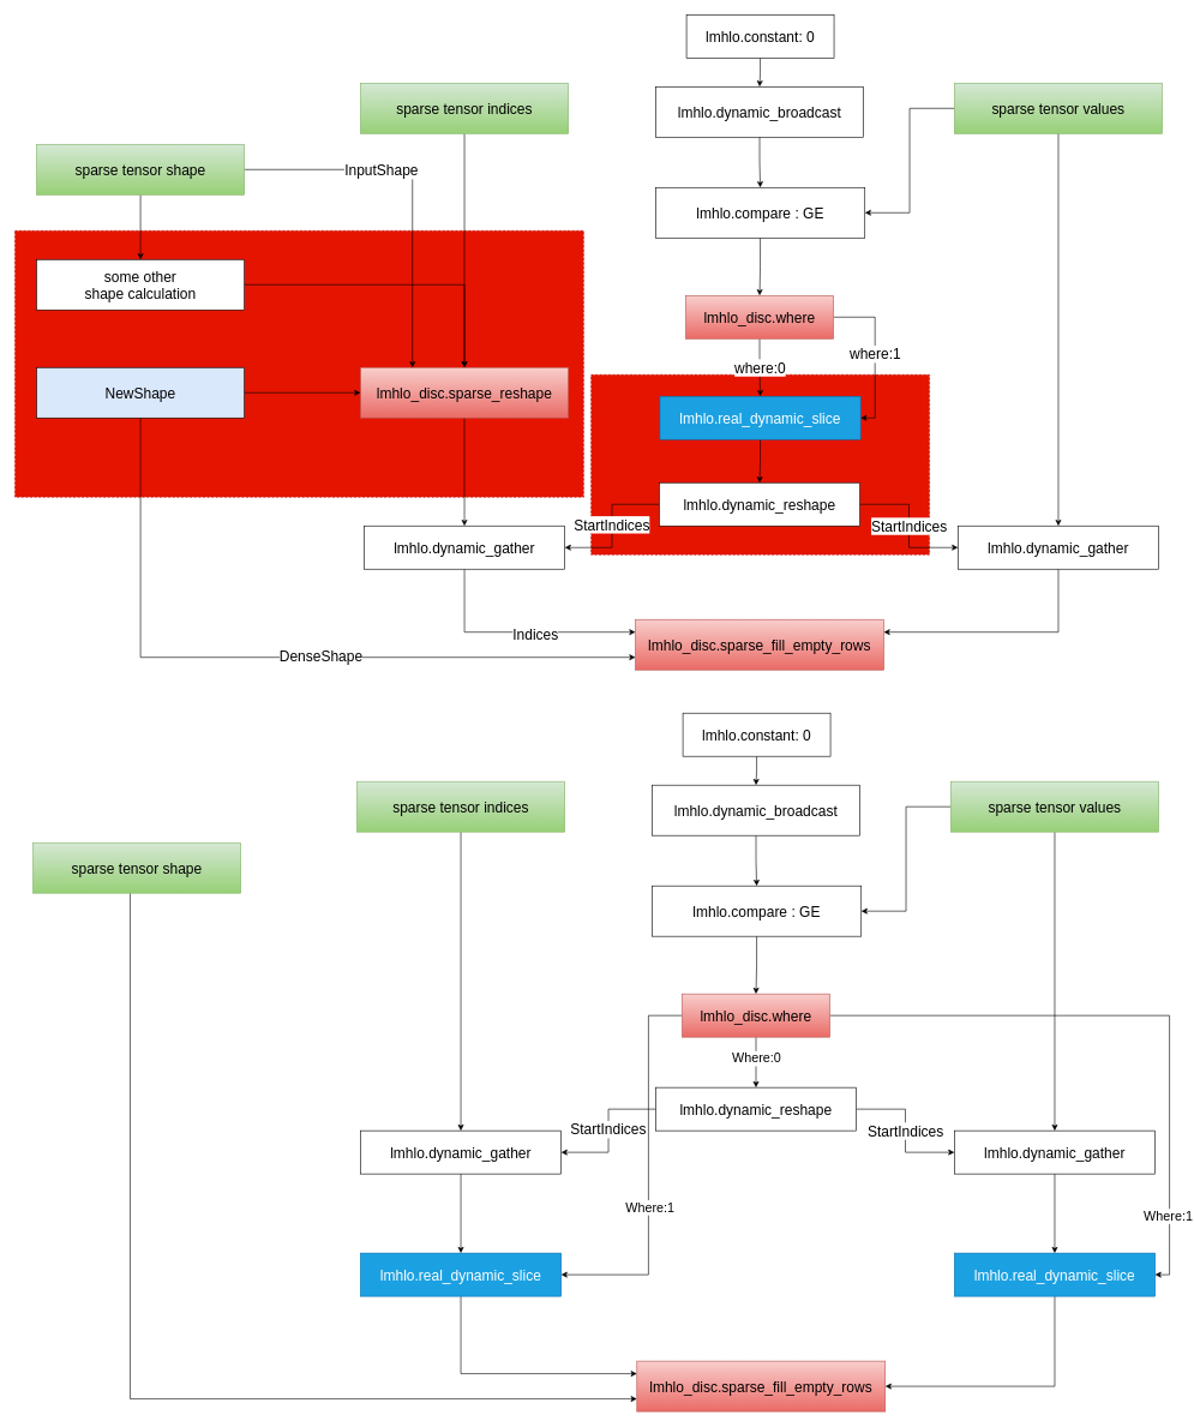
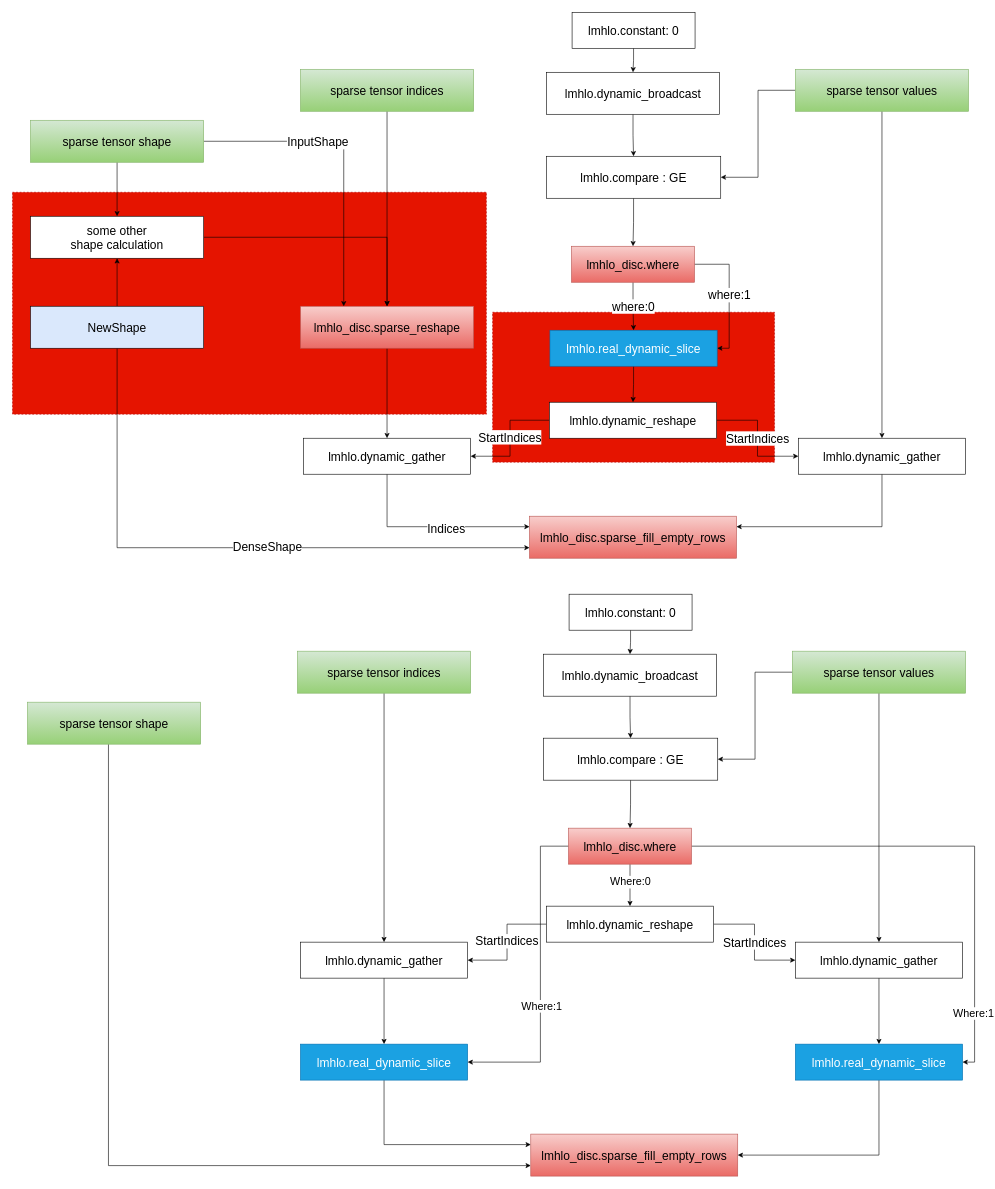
  <mxCell id="0" />
  <mxCell id="1" parent="0" />
  <mxCell id="2" value="" style="rounded=0;whiteSpace=wrap;html=1;dashed=1;fillColor=#e51400;fontColor=#ffffff;strokeColor=#B20000;" vertex="1" parent="1"><mxGeometry x="820.32" y="520" width="470" height="250" as="geometry" /></mxCell>
  <mxCell id="3" value="" style="rounded=0;whiteSpace=wrap;html=1;dashed=1;fillColor=#e51400;fontColor=#ffffff;strokeColor=#B20000;" vertex="1" parent="1"><mxGeometry x="20" y="320" width="790" height="370" as="geometry" /></mxCell>
  <mxCell id="4" style="edgeStyle=orthogonalEdgeStyle;rounded=0;orthogonalLoop=1;jettySize=auto;html=1;fontSize=20;" parent="1" source="7" target="13" edge="1"><mxGeometry relative="1" as="geometry" /></mxCell>
  <mxCell id="5" value="where:0" style="edgeLabel;html=1;align=center;verticalAlign=middle;resizable=0;points=[];fontSize=20;" parent="4" vertex="1" connectable="0"><mxGeometry x="-0.036" relative="1" as="geometry"><mxPoint as="offset" /></mxGeometry></mxCell>
  <mxCell id="6" value="where:1" style="edgeStyle=orthogonalEdgeStyle;rounded=0;orthogonalLoop=1;jettySize=auto;html=1;exitX=1;exitY=0.5;exitDx=0;exitDy=0;entryX=1;entryY=0.5;entryDx=0;entryDy=0;fontSize=20;" parent="1" source="7" target="13" edge="1"><mxGeometry relative="1" as="geometry" /></mxCell>
  <mxCell id="7" value="lmhlo_disc.where" style="rounded=0;whiteSpace=wrap;html=1;fontSize=20;fillColor=#f8cecc;strokeColor=#b85450;gradientColor=#ea6b66;" parent="1" vertex="1"><mxGeometry x="951.88" y="410" width="205" height="60" as="geometry" /></mxCell>
  <mxCell id="8" style="edgeStyle=orthogonalEdgeStyle;rounded=0;orthogonalLoop=1;jettySize=auto;html=1;exitX=0.5;exitY=1;exitDx=0;exitDy=0;fontSize=20;" parent="1" source="9" target="7" edge="1"><mxGeometry relative="1" as="geometry" /></mxCell>
  <mxCell id="9" value="lmhlo.compare : GE" style="rounded=0;whiteSpace=wrap;html=1;fontSize=20;" parent="1" vertex="1"><mxGeometry x="910" y="260" width="290.62" height="70" as="geometry" /></mxCell>
  <mxCell id="10" style="edgeStyle=orthogonalEdgeStyle;rounded=0;orthogonalLoop=1;jettySize=auto;html=1;entryX=0.5;entryY=0;entryDx=0;entryDy=0;fontSize=20;" parent="1" source="11" target="9" edge="1"><mxGeometry relative="1" as="geometry" /></mxCell>
  <mxCell id="11" value="lmhlo.dynamic_broadcast" style="rounded=0;whiteSpace=wrap;html=1;fontSize=20;" parent="1" vertex="1"><mxGeometry x="910" y="120" width="288.75" height="70" as="geometry" /></mxCell>
  <mxCell id="12" style="edgeStyle=orthogonalEdgeStyle;rounded=0;orthogonalLoop=1;jettySize=auto;html=1;exitX=0.5;exitY=1;exitDx=0;exitDy=0;entryX=0.5;entryY=0;entryDx=0;entryDy=0;fontSize=20;" parent="1" source="13" target="19" edge="1"><mxGeometry relative="1" as="geometry" /></mxCell>
  <mxCell id="13" value="lmhlo.real_dynamic_slice" style="rounded=0;whiteSpace=wrap;html=1;fontSize=20;fillColor=#1ba1e2;fontColor=#ffffff;strokeColor=#006EAF;" parent="1" vertex="1"><mxGeometry x="915.94" y="550" width="278.75" height="60" as="geometry" /></mxCell>
  <mxCell id="14" style="edgeStyle=orthogonalEdgeStyle;rounded=0;orthogonalLoop=1;jettySize=auto;html=1;entryX=1;entryY=0.25;entryDx=0;entryDy=0;fontSize=20;" parent="1" source="15" target="38" edge="1"><mxGeometry relative="1" as="geometry"><Array as="points"><mxPoint x="1469" y="878" /></Array></mxGeometry></mxCell>
  <mxCell id="15" value="lmhlo.dynamic_gather" style="rounded=0;whiteSpace=wrap;html=1;fontSize=20;" parent="1" vertex="1"><mxGeometry x="1330" y="730" width="278.75" height="60" as="geometry" /></mxCell>
  <mxCell id="16" value="StartIndices" style="edgeStyle=orthogonalEdgeStyle;rounded=0;orthogonalLoop=1;jettySize=auto;html=1;exitX=1;exitY=0.5;exitDx=0;exitDy=0;entryX=0;entryY=0.5;entryDx=0;entryDy=0;fontSize=20;" parent="1" source="19" target="15" edge="1"><mxGeometry relative="1" as="geometry" /></mxCell>
  <mxCell id="17" style="edgeStyle=orthogonalEdgeStyle;rounded=0;orthogonalLoop=1;jettySize=auto;html=1;exitX=0;exitY=0.5;exitDx=0;exitDy=0;entryX=1;entryY=0.5;entryDx=0;entryDy=0;fontSize=20;" parent="1" source="19" target="27" edge="1"><mxGeometry relative="1" as="geometry" /></mxCell>
  <mxCell id="18" value="StartIndices" style="edgeLabel;html=1;align=center;verticalAlign=middle;resizable=0;points=[];fontSize=20;" parent="17" vertex="1" connectable="0"><mxGeometry x="-0.032" y="-1" relative="1" as="geometry"><mxPoint as="offset" /></mxGeometry></mxCell>
  <mxCell id="19" value="lmhlo.dynamic_reshape" style="rounded=0;whiteSpace=wrap;html=1;fontSize=20;" parent="1" vertex="1"><mxGeometry x="915" y="670" width="278.75" height="60" as="geometry" /></mxCell>
  <mxCell id="20" style="edgeStyle=orthogonalEdgeStyle;rounded=0;orthogonalLoop=1;jettySize=auto;html=1;exitX=0;exitY=0.5;exitDx=0;exitDy=0;entryX=1;entryY=0.5;entryDx=0;entryDy=0;fontSize=20;" parent="1" source="22" target="9" edge="1"><mxGeometry relative="1" as="geometry" /></mxCell>
  <mxCell id="21" style="edgeStyle=orthogonalEdgeStyle;rounded=0;orthogonalLoop=1;jettySize=auto;html=1;entryX=0.5;entryY=0;entryDx=0;entryDy=0;fontSize=20;" parent="1" source="22" target="15" edge="1"><mxGeometry relative="1" as="geometry" /></mxCell>
  <mxCell id="22" value="sparse tensor values" style="rounded=0;whiteSpace=wrap;html=1;fontSize=20;fillColor=#d5e8d4;strokeColor=#82b366;gradientColor=#97d077;" parent="1" vertex="1"><mxGeometry x="1325" y="115" width="288.75" height="70" as="geometry" /></mxCell>
  <mxCell id="23" style="edgeStyle=orthogonalEdgeStyle;rounded=0;orthogonalLoop=1;jettySize=auto;html=1;entryX=0.5;entryY=0;entryDx=0;entryDy=0;fontSize=20;" parent="1" source="24" target="11" edge="1"><mxGeometry relative="1" as="geometry" /></mxCell>
  <mxCell id="24" value="lmhlo.constant: 0" style="rounded=0;whiteSpace=wrap;html=1;fontSize=20;" parent="1" vertex="1"><mxGeometry x="952.82" y="20" width="205" height="60" as="geometry" /></mxCell>
  <mxCell id="25" style="edgeStyle=orthogonalEdgeStyle;rounded=0;orthogonalLoop=1;jettySize=auto;html=1;entryX=0;entryY=0.25;entryDx=0;entryDy=0;fontSize=20;" parent="1" source="27" target="38" edge="1"><mxGeometry relative="1" as="geometry"><Array as="points"><mxPoint x="644" y="878" /></Array></mxGeometry></mxCell>
  <mxCell id="26" value="Indices" style="edgeLabel;html=1;align=center;verticalAlign=middle;resizable=0;points=[];fontSize=20;" parent="25" vertex="1" connectable="0"><mxGeometry x="0.145" y="-2" relative="1" as="geometry"><mxPoint y="1" as="offset" /></mxGeometry></mxCell>
  <mxCell id="27" value="lmhlo.dynamic_gather" style="rounded=0;whiteSpace=wrap;html=1;fontSize=20;" parent="1" vertex="1"><mxGeometry x="505" y="730" width="278.75" height="60" as="geometry" /></mxCell>
  <mxCell id="28" style="edgeStyle=orthogonalEdgeStyle;rounded=0;orthogonalLoop=1;jettySize=auto;html=1;fontSize=20;" parent="1" source="29" target="31" edge="1"><mxGeometry relative="1" as="geometry" /></mxCell>
  <mxCell id="29" value="some other&lt;br&gt;shape calculation" style="rounded=0;whiteSpace=wrap;html=1;fontSize=20;" parent="1" vertex="1"><mxGeometry x="50" y="360" width="288.75" height="70" as="geometry" /></mxCell>
  <mxCell id="30" style="edgeStyle=orthogonalEdgeStyle;rounded=0;orthogonalLoop=1;jettySize=auto;html=1;fontSize=20;" parent="1" source="31" target="27" edge="1"><mxGeometry relative="1" as="geometry" /></mxCell>
  <mxCell id="31" value="lmhlo_disc.sparse_reshape" style="rounded=0;whiteSpace=wrap;html=1;fontSize=20;fillColor=#f8cecc;strokeColor=#b85450;gradientColor=#ea6b66;" parent="1" vertex="1"><mxGeometry x="500" y="510" width="288.75" height="70" as="geometry" /></mxCell>
  <mxCell id="32" style="edgeStyle=orthogonalEdgeStyle;rounded=0;orthogonalLoop=1;jettySize=auto;html=1;entryX=0.5;entryY=0;entryDx=0;entryDy=0;fontSize=20;" parent="1" source="33" target="31" edge="1"><mxGeometry relative="1" as="geometry" /></mxCell>
  <mxCell id="33" value="sparse tensor indices" style="rounded=0;whiteSpace=wrap;html=1;fontSize=20;fillColor=#d5e8d4;gradientColor=#97d077;strokeColor=#82b366;" parent="1" vertex="1"><mxGeometry x="500" y="115" width="288.75" height="70" as="geometry" /></mxCell>
  <mxCell id="34" style="edgeStyle=orthogonalEdgeStyle;rounded=0;orthogonalLoop=1;jettySize=auto;html=1;entryX=0.5;entryY=0;entryDx=0;entryDy=0;fontSize=20;" parent="1" source="37" target="29" edge="1"><mxGeometry relative="1" as="geometry" /></mxCell>
  <mxCell id="35" style="edgeStyle=orthogonalEdgeStyle;rounded=0;orthogonalLoop=1;jettySize=auto;html=1;entryX=0.25;entryY=0;entryDx=0;entryDy=0;fontSize=20;" parent="1" source="37" target="31" edge="1"><mxGeometry relative="1" as="geometry" /></mxCell>
  <mxCell id="36" value="InputShape" style="edgeLabel;html=1;align=center;verticalAlign=middle;resizable=0;points=[];fontSize=20;" parent="35" vertex="1" connectable="0"><mxGeometry x="-0.252" relative="1" as="geometry"><mxPoint as="offset" /></mxGeometry></mxCell>
  <mxCell id="37" value="sparse tensor shape" style="rounded=0;whiteSpace=wrap;html=1;fontSize=20;fillColor=#d5e8d4;gradientColor=#97d077;strokeColor=#82b366;" parent="1" vertex="1"><mxGeometry x="50" y="200" width="288.75" height="70" as="geometry" /></mxCell>
  <mxCell id="38" value="lmhlo_disc.sparse_fill_empty_rows" style="rounded=0;whiteSpace=wrap;html=1;fontSize=20;fillColor=#f8cecc;strokeColor=#b85450;gradientColor=#ea6b66;" parent="1" vertex="1"><mxGeometry x="881.87" y="860" width="345" height="70" as="geometry" /></mxCell>
- <mxCell id="39" style="edgeStyle=orthogonalEdgeStyle;rounded=0;orthogonalLoop=1;jettySize=auto;html=1;entryX=0;entryY=0.5;entryDx=0;entryDy=0;fontSize=20;" parent="1" source="42" target="31" edge="1"><mxGeometry relative="1" as="geometry" /></mxCell>
+ <mxCell id="39" style="edgeStyle=orthogonalEdgeStyle;rounded=0;orthogonalLoop=1;jettySize=auto;html=1;fontSize=20;" parent="1" source="42" target="29" edge="1"><mxGeometry relative="1" as="geometry" /></mxCell>
  <mxCell id="40" style="edgeStyle=orthogonalEdgeStyle;rounded=0;orthogonalLoop=1;jettySize=auto;html=1;entryX=0;entryY=0.75;entryDx=0;entryDy=0;fontSize=20;" parent="1" source="42" target="38" edge="1"><mxGeometry relative="1" as="geometry"><Array as="points"><mxPoint x="194" y="913" /></Array></mxGeometry></mxCell>
  <mxCell id="41" value="DenseShape" style="edgeLabel;html=1;align=center;verticalAlign=middle;resizable=0;points=[];fontSize=20;" parent="40" vertex="1" connectable="0"><mxGeometry x="0.143" y="3" relative="1" as="geometry"><mxPoint y="1" as="offset" /></mxGeometry></mxCell>
  <mxCell id="42" value="NewShape" style="rounded=0;whiteSpace=wrap;html=1;fontSize=20;fillColor=#dae8fc;" parent="1" vertex="1"><mxGeometry x="50" y="510" width="288.75" height="70" as="geometry" /></mxCell>
  <mxCell id="43" style="edgeStyle=orthogonalEdgeStyle;rounded=0;orthogonalLoop=1;jettySize=auto;html=1;exitX=0.5;exitY=1;exitDx=0;exitDy=0;entryX=0.5;entryY=0;entryDx=0;entryDy=0;" edge="1" parent="1" source="49" target="59"><mxGeometry relative="1" as="geometry" /></mxCell>
  <mxCell id="44" value="Where:0" style="edgeLabel;html=1;align=center;verticalAlign=middle;resizable=0;points=[];fontSize=18;" vertex="1" connectable="0" parent="43"><mxGeometry x="-0.143" relative="1" as="geometry"><mxPoint as="offset" /></mxGeometry></mxCell>
  <mxCell id="45" style="edgeStyle=orthogonalEdgeStyle;rounded=0;orthogonalLoop=1;jettySize=auto;html=1;exitX=0;exitY=0.5;exitDx=0;exitDy=0;entryX=1;entryY=0.5;entryDx=0;entryDy=0;fontSize=18;" edge="1" parent="1" source="49" target="73"><mxGeometry relative="1" as="geometry"><Array as="points"><mxPoint x="900" y="1410" /><mxPoint x="900" y="1770" /></Array></mxGeometry></mxCell>
  <mxCell id="46" value="Where:1" style="edgeLabel;html=1;align=center;verticalAlign=middle;resizable=0;points=[];fontSize=18;" vertex="1" connectable="0" parent="45"><mxGeometry x="0.185" y="1" relative="1" as="geometry"><mxPoint as="offset" /></mxGeometry></mxCell>
  <mxCell id="47" style="edgeStyle=orthogonalEdgeStyle;rounded=0;orthogonalLoop=1;jettySize=auto;html=1;exitX=1;exitY=0.5;exitDx=0;exitDy=0;entryX=1;entryY=0.5;entryDx=0;entryDy=0;fontSize=18;" edge="1" parent="1" source="49" target="75"><mxGeometry relative="1" as="geometry" /></mxCell>
  <mxCell id="48" value="Where:1" style="edgeLabel;html=1;align=center;verticalAlign=middle;resizable=0;points=[];fontSize=18;" vertex="1" connectable="0" parent="47"><mxGeometry x="0.76" y="-2" relative="1" as="geometry"><mxPoint as="offset" /></mxGeometry></mxCell>
  <mxCell id="49" value="lmhlo_disc.where" style="rounded=0;whiteSpace=wrap;html=1;fontSize=20;fillColor=#f8cecc;strokeColor=#b85450;gradientColor=#ea6b66;" vertex="1" parent="1"><mxGeometry x="946.88" y="1380" width="205" height="60" as="geometry" /></mxCell>
  <mxCell id="50" style="edgeStyle=orthogonalEdgeStyle;rounded=0;orthogonalLoop=1;jettySize=auto;html=1;exitX=0.5;exitY=1;exitDx=0;exitDy=0;fontSize=20;" edge="1" parent="1" source="51" target="49"><mxGeometry relative="1" as="geometry" /></mxCell>
  <mxCell id="51" value="lmhlo.compare : GE" style="rounded=0;whiteSpace=wrap;html=1;fontSize=20;" vertex="1" parent="1"><mxGeometry x="905" y="1230" width="290.62" height="70" as="geometry" /></mxCell>
  <mxCell id="52" style="edgeStyle=orthogonalEdgeStyle;rounded=0;orthogonalLoop=1;jettySize=auto;html=1;entryX=0.5;entryY=0;entryDx=0;entryDy=0;fontSize=20;" edge="1" parent="1" source="53" target="51"><mxGeometry relative="1" as="geometry" /></mxCell>
  <mxCell id="53" value="lmhlo.dynamic_broadcast" style="rounded=0;whiteSpace=wrap;html=1;fontSize=20;" vertex="1" parent="1"><mxGeometry x="905" y="1090" width="288.75" height="70" as="geometry" /></mxCell>
  <mxCell id="54" style="edgeStyle=orthogonalEdgeStyle;rounded=0;orthogonalLoop=1;jettySize=auto;html=1;entryX=0.5;entryY=0;entryDx=0;entryDy=0;" edge="1" parent="1" source="55" target="75"><mxGeometry relative="1" as="geometry" /></mxCell>
  <mxCell id="55" value="lmhlo.dynamic_gather" style="rounded=0;whiteSpace=wrap;html=1;fontSize=20;" vertex="1" parent="1"><mxGeometry x="1325" y="1570" width="278.75" height="60" as="geometry" /></mxCell>
  <mxCell id="56" value="StartIndices" style="edgeStyle=orthogonalEdgeStyle;rounded=0;orthogonalLoop=1;jettySize=auto;html=1;exitX=1;exitY=0.5;exitDx=0;exitDy=0;entryX=0;entryY=0.5;entryDx=0;entryDy=0;fontSize=20;" edge="1" parent="1" source="59" target="55"><mxGeometry relative="1" as="geometry" /></mxCell>
  <mxCell id="57" style="edgeStyle=orthogonalEdgeStyle;rounded=0;orthogonalLoop=1;jettySize=auto;html=1;exitX=0;exitY=0.5;exitDx=0;exitDy=0;entryX=1;entryY=0.5;entryDx=0;entryDy=0;fontSize=20;" edge="1" parent="1" source="59" target="66"><mxGeometry relative="1" as="geometry" /></mxCell>
  <mxCell id="58" value="StartIndices" style="edgeLabel;html=1;align=center;verticalAlign=middle;resizable=0;points=[];fontSize=20;" vertex="1" connectable="0" parent="57"><mxGeometry x="-0.032" y="-1" relative="1" as="geometry"><mxPoint as="offset" /></mxGeometry></mxCell>
  <mxCell id="59" value="lmhlo.dynamic_reshape" style="rounded=0;whiteSpace=wrap;html=1;fontSize=20;" vertex="1" parent="1"><mxGeometry x="910" y="1510" width="278.75" height="60" as="geometry" /></mxCell>
  <mxCell id="60" style="edgeStyle=orthogonalEdgeStyle;rounded=0;orthogonalLoop=1;jettySize=auto;html=1;exitX=0;exitY=0.5;exitDx=0;exitDy=0;entryX=1;entryY=0.5;entryDx=0;entryDy=0;fontSize=20;" edge="1" parent="1" source="62" target="51"><mxGeometry relative="1" as="geometry" /></mxCell>
  <mxCell id="61" style="edgeStyle=orthogonalEdgeStyle;rounded=0;orthogonalLoop=1;jettySize=auto;html=1;entryX=0.5;entryY=0;entryDx=0;entryDy=0;fontSize=20;" edge="1" parent="1" source="62" target="55"><mxGeometry relative="1" as="geometry" /></mxCell>
  <mxCell id="62" value="sparse tensor values" style="rounded=0;whiteSpace=wrap;html=1;fontSize=20;fillColor=#d5e8d4;strokeColor=#82b366;gradientColor=#97d077;" vertex="1" parent="1"><mxGeometry x="1320" y="1085" width="288.75" height="70" as="geometry" /></mxCell>
  <mxCell id="63" style="edgeStyle=orthogonalEdgeStyle;rounded=0;orthogonalLoop=1;jettySize=auto;html=1;entryX=0.5;entryY=0;entryDx=0;entryDy=0;fontSize=20;" edge="1" parent="1" source="64" target="53"><mxGeometry relative="1" as="geometry" /></mxCell>
  <mxCell id="64" value="lmhlo.constant: 0" style="rounded=0;whiteSpace=wrap;html=1;fontSize=20;" vertex="1" parent="1"><mxGeometry x="947.82" y="990" width="205" height="60" as="geometry" /></mxCell>
  <mxCell id="65" style="edgeStyle=orthogonalEdgeStyle;rounded=0;orthogonalLoop=1;jettySize=auto;html=1;" edge="1" parent="1" source="66" target="73"><mxGeometry relative="1" as="geometry" /></mxCell>
  <mxCell id="66" value="lmhlo.dynamic_gather" style="rounded=0;whiteSpace=wrap;html=1;fontSize=20;" vertex="1" parent="1"><mxGeometry x="500" y="1570" width="278.75" height="60" as="geometry" /></mxCell>
  <mxCell id="67" style="edgeStyle=orthogonalEdgeStyle;rounded=0;orthogonalLoop=1;jettySize=auto;html=1;entryX=0.5;entryY=0;entryDx=0;entryDy=0;" edge="1" parent="1" source="68" target="66"><mxGeometry relative="1" as="geometry" /></mxCell>
  <mxCell id="68" value="sparse tensor indices" style="rounded=0;whiteSpace=wrap;html=1;fontSize=20;fillColor=#d5e8d4;gradientColor=#97d077;strokeColor=#82b366;" vertex="1" parent="1"><mxGeometry x="495" y="1085" width="288.75" height="70" as="geometry" /></mxCell>
  <mxCell id="69" style="edgeStyle=orthogonalEdgeStyle;rounded=0;orthogonalLoop=1;jettySize=auto;html=1;entryX=0;entryY=0.75;entryDx=0;entryDy=0;" edge="1" parent="1" source="70" target="71"><mxGeometry relative="1" as="geometry"><Array as="points"><mxPoint x="180" y="1943" /></Array></mxGeometry></mxCell>
  <mxCell id="70" value="sparse tensor shape" style="rounded=0;whiteSpace=wrap;html=1;fontSize=20;fillColor=#d5e8d4;gradientColor=#97d077;strokeColor=#82b366;" vertex="1" parent="1"><mxGeometry x="45" y="1170" width="288.75" height="70" as="geometry" /></mxCell>
  <mxCell id="71" value="lmhlo_disc.sparse_fill_empty_rows" style="rounded=0;whiteSpace=wrap;html=1;fontSize=20;fillColor=#f8cecc;strokeColor=#b85450;gradientColor=#ea6b66;" vertex="1" parent="1"><mxGeometry x="883.97" y="1890" width="345" height="70" as="geometry" /></mxCell>
  <mxCell id="72" style="edgeStyle=orthogonalEdgeStyle;rounded=0;orthogonalLoop=1;jettySize=auto;html=1;exitX=0.5;exitY=1;exitDx=0;exitDy=0;entryX=0;entryY=0.25;entryDx=0;entryDy=0;fontSize=18;" edge="1" parent="1" source="73" target="71"><mxGeometry relative="1" as="geometry" /></mxCell>
  <mxCell id="73" value="lmhlo.real_dynamic_slice" style="rounded=0;whiteSpace=wrap;html=1;fontSize=20;fillColor=#1ba1e2;fontColor=#ffffff;strokeColor=#006EAF;" vertex="1" parent="1"><mxGeometry x="500" y="1740" width="278.75" height="60" as="geometry" /></mxCell>
  <mxCell id="74" style="edgeStyle=orthogonalEdgeStyle;rounded=0;orthogonalLoop=1;jettySize=auto;html=1;exitX=0.5;exitY=1;exitDx=0;exitDy=0;entryX=1;entryY=0.5;entryDx=0;entryDy=0;fontSize=18;" edge="1" parent="1" source="75" target="71"><mxGeometry relative="1" as="geometry" /></mxCell>
  <mxCell id="75" value="lmhlo.real_dynamic_slice" style="rounded=0;whiteSpace=wrap;html=1;fontSize=20;fillColor=#1ba1e2;fontColor=#ffffff;strokeColor=#006EAF;" vertex="1" parent="1"><mxGeometry x="1325" y="1740" width="278.75" height="60" as="geometry" /></mxCell>
